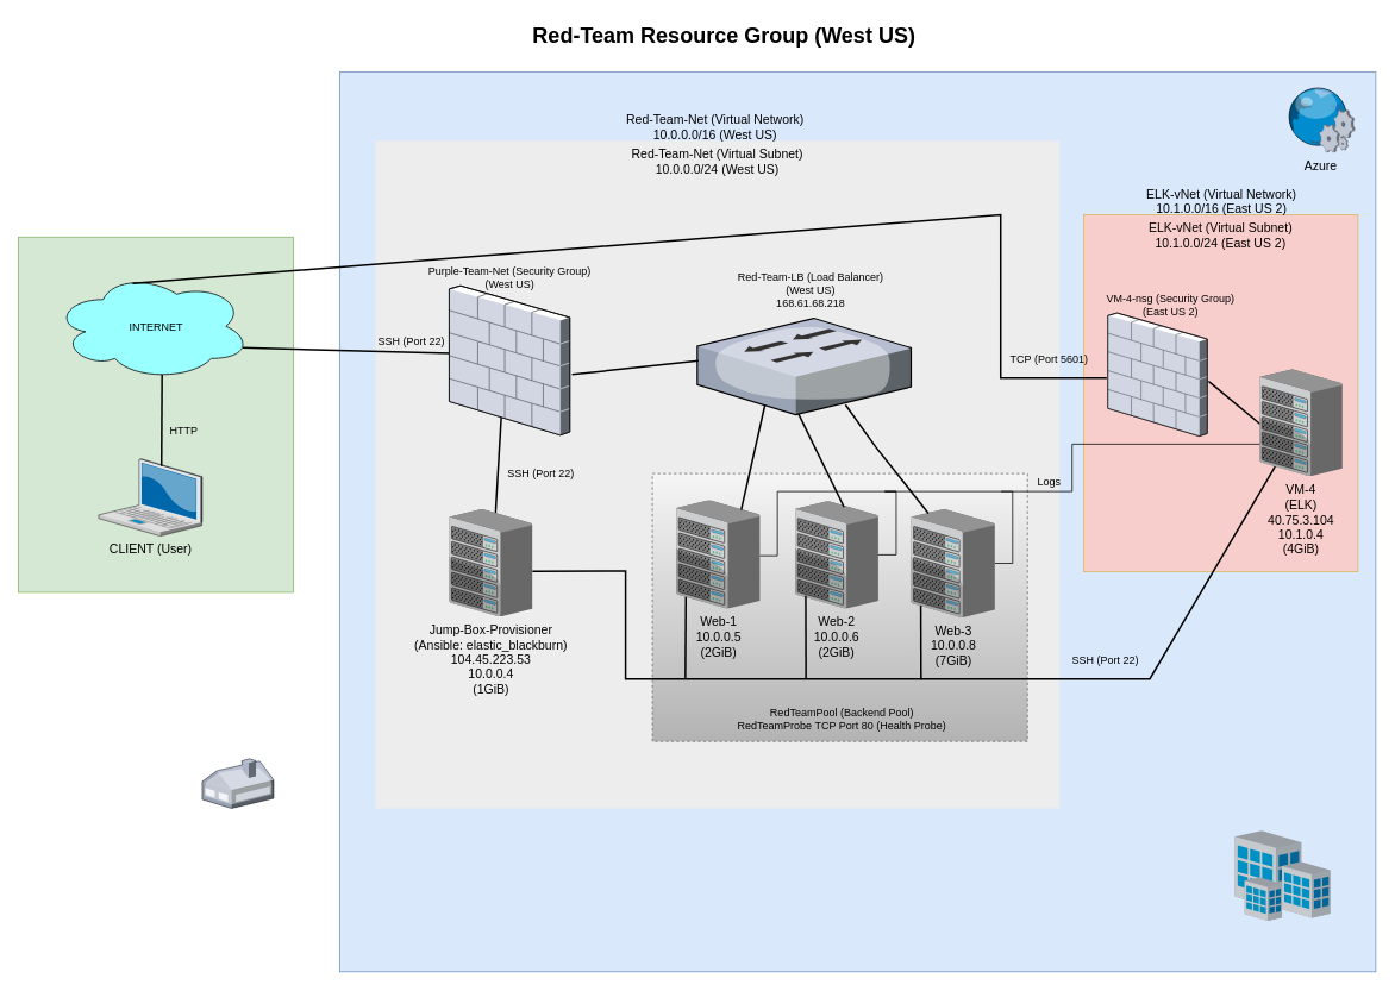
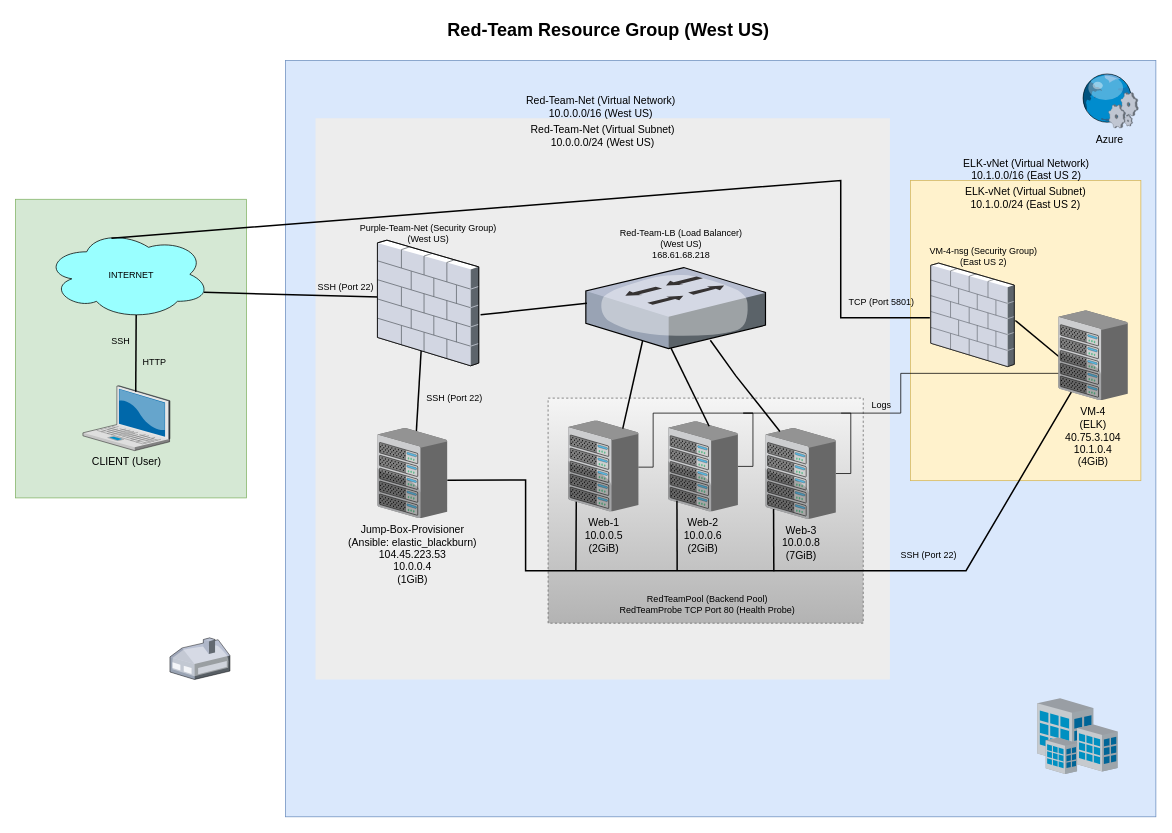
  <mxCell id="0" style=";html=1;" />
  <mxCell id="1" style=";html=1;" parent="0" />
  <mxCell id="2" value="&amp;nbsp;" style="whiteSpace=wrap;html=1;fillColor=#dae8fc;fontSize=14;strokeColor=#6c8ebf;verticalAlign=top;" parent="1" vertex="1"><mxGeometry x="380" y="80" width="1160" height="1008" as="geometry" /></mxCell>
  <mxCell id="3" value="&lt;span&gt;&lt;font style=&quot;font-size: 14px&quot;&gt;Red-Team-Net (Virtual Subnet)&lt;br&gt;10.0.0.0/24 (West US)&lt;/font&gt;&lt;br&gt;&lt;/span&gt;" style="whiteSpace=wrap;html=1;fillColor=#EDEDED;fontSize=14;strokeColor=none;verticalAlign=top;" parent="1" vertex="1"><mxGeometry x="420" y="157" width="765.5" height="748" as="geometry" /></mxCell>
  <mxCell id="4" value="&lt;br&gt;" style="whiteSpace=wrap;html=1;fillColor=#d5e8d4;fontSize=14;strokeColor=#82b366;verticalAlign=top;" parent="1" vertex="1"><mxGeometry x="20" y="265" width="308" height="398" as="geometry" /></mxCell>
  <mxCell id="5" value="CLIENT (User)" style="verticalLabelPosition=bottom;aspect=fixed;html=1;verticalAlign=top;strokeColor=none;shape=mxgraph.citrix.laptop_2;fillColor=#66B2FF;gradientColor=#0066CC;fontSize=14;" parent="1" vertex="1"><mxGeometry x="110" y="513.5" width="116" height="86.5" as="geometry" /></mxCell>
  <mxCell id="6" style="edgeStyle=none;rounded=0;html=1;startSize=10;endSize=10;jettySize=auto;orthogonalLoop=1;fontSize=14;endArrow=none;endFill=0;strokeWidth=2;entryX=0.015;entryY=0.453;entryDx=0;entryDy=0;entryPerimeter=0;exitX=0.96;exitY=0.7;exitDx=0;exitDy=0;exitPerimeter=0;" parent="1" source="15" target="9" edge="1"><mxGeometry relative="1" as="geometry"><mxPoint x="357" y="391.553" as="sourcePoint" /><mxPoint x="540" y="388" as="targetPoint" /></mxGeometry></mxCell>
  <mxCell id="7" style="edgeStyle=none;rounded=0;html=1;startSize=10;endSize=10;jettySize=auto;orthogonalLoop=1;fontSize=14;endArrow=none;endFill=0;strokeWidth=2;entryX=0.432;entryY=0.873;entryDx=0;entryDy=0;entryPerimeter=0;exitX=0.548;exitY=0.164;exitDx=0;exitDy=0;exitPerimeter=0;" parent="1" source="22" target="9" edge="1"><mxGeometry relative="1" as="geometry"><mxPoint x="913" y="549.545" as="sourcePoint" /></mxGeometry></mxCell>
  <mxCell id="8" style="edgeStyle=none;rounded=0;html=1;startSize=10;endSize=10;jettySize=auto;orthogonalLoop=1;fontSize=14;endArrow=none;endFill=0;strokeWidth=2;exitX=0.55;exitY=0.95;exitDx=0;exitDy=0;exitPerimeter=0;entryX=0.607;entryY=0.092;entryDx=0;entryDy=0;entryPerimeter=0;" parent="1" source="15" target="5" edge="1"><mxGeometry relative="1" as="geometry"><Array as="points" /></mxGeometry></mxCell>
  <mxCell id="9" value="" style="verticalLabelPosition=bottom;aspect=fixed;html=1;verticalAlign=top;strokeColor=none;shape=mxgraph.citrix.firewall;fillColor=#66B2FF;gradientColor=#0066CC;fontSize=14;" parent="1" vertex="1"><mxGeometry x="502.54" y="319.5" width="135" height="167.4" as="geometry" /></mxCell>
  <mxCell id="10" value="" style="verticalLabelPosition=bottom;aspect=fixed;html=1;verticalAlign=top;strokeColor=none;shape=mxgraph.citrix.home_office;fillColor=#66B2FF;gradientColor=#0066CC;fontSize=14;" parent="1" vertex="1"><mxGeometry x="226" y="849.5" width="80" height="55.5" as="geometry" /></mxCell>
  <mxCell id="11" value="Client" style="verticalLabelPosition=top;aspect=fixed;html=1;verticalAlign=bottom;strokeColor=none;shape=mxgraph.citrix.thin_client;fillColor=#66B2FF;gradientColor=#0066CC;fontSize=14;labelPosition=center;align=center;" parent="1" vertex="1"><mxGeometry x="1377" y="448" width="71" height="71" as="geometry" /></mxCell>
  <mxCell id="12" value="Azure&lt;br&gt;" style="verticalLabelPosition=bottom;aspect=fixed;html=1;verticalAlign=top;strokeColor=none;shape=mxgraph.citrix.web_service;fillColor=#66B2FF;gradientColor=#0066CC;fontSize=14;" parent="1" vertex="1"><mxGeometry x="1440" y="97" width="76.65" height="73" as="geometry" /></mxCell>
  <mxCell id="13" value="" style="verticalLabelPosition=bottom;aspect=fixed;html=1;verticalAlign=top;strokeColor=none;shape=mxgraph.citrix.site;fillColor=#66B2FF;gradientColor=#0066CC;fontSize=14;" parent="1" vertex="1"><mxGeometry x="1382.01" y="930" width="107" height="101" as="geometry" /></mxCell>
  <mxCell id="14" value="Red-Team Resource Group (West US)" style="text;strokeColor=none;fillColor=none;html=1;fontSize=24;fontStyle=1;verticalAlign=middle;align=center;" parent="1" vertex="1"><mxGeometry x="560" y="20" width="500" height="40" as="geometry" /></mxCell>
  <mxCell id="15" value="" style="ellipse;shape=cloud;whiteSpace=wrap;html=1;fillColor=#99FFFF;" vertex="1" parent="1"><mxGeometry x="60" y="305" width="220" height="120" as="geometry" /></mxCell>
  <mxCell id="16" value="SSH (Port 22)" style="text;html=1;resizable=0;autosize=1;align=center;verticalAlign=middle;points=[];fillColor=none;strokeColor=none;rounded=0;" vertex="1" parent="1"><mxGeometry x="560" y="521" width="90" height="20" as="geometry" /></mxCell>
+ <mxCell id="17" value="SSH" style="text;html=1;resizable=0;autosize=1;align=center;verticalAlign=middle;points=[];fillColor=none;strokeColor=none;rounded=0;" vertex="1" parent="1"><mxGeometry x="140" y="445" width="40" height="20" as="geometry" /></mxCell>
  <mxCell id="18" value="HTTP" style="text;html=1;resizable=0;autosize=1;align=center;verticalAlign=middle;points=[];fillColor=none;strokeColor=none;rounded=0;" vertex="1" parent="1"><mxGeometry x="180" y="472.5" width="50" height="20" as="geometry" /></mxCell>
- <mxCell id="19" value="ELK-vNet (Virtual Subnet)&lt;br&gt;10.1.0.0/24 (East US 2)" style="whiteSpace=wrap;html=1;fillColor=#f8cecc;fontSize=14;strokeColor=#d6b656;verticalAlign=top;" parent="1" vertex="1"><mxGeometry x="1213" y="240" width="307" height="400" as="geometry" /></mxCell>
+ <mxCell id="19" value="ELK-vNet (Virtual Subnet)&lt;br&gt;10.1.0.0/24 (East US 2)" style="whiteSpace=wrap;html=1;fillColor=#fff2cc;fontSize=14;strokeColor=#d6b656;verticalAlign=top;" parent="1" vertex="1"><mxGeometry x="1213" y="240" width="307" height="400" as="geometry" /></mxCell>
  <mxCell id="20" value="" style="verticalLabelPosition=bottom;aspect=fixed;html=1;verticalAlign=top;strokeColor=none;shape=mxgraph.citrix.firewall;fillColor=#66B2FF;gradientColor=#0066CC;fontSize=14;" parent="1" vertex="1"><mxGeometry x="1240" y="350" width="111.29" height="138" as="geometry" /></mxCell>
  <mxCell id="21" style="edgeStyle=none;rounded=0;html=1;startSize=10;endSize=10;jettySize=auto;orthogonalLoop=1;fontSize=14;endArrow=none;endFill=0;strokeWidth=2;exitX=1.013;exitY=0.555;exitDx=0;exitDy=0;exitPerimeter=0;entryX=0.015;entryY=0.519;entryDx=0;entryDy=0;entryPerimeter=0;" parent="1" source="20" target="40" edge="1"><mxGeometry relative="1" as="geometry"><mxPoint x="1349" y="423.474" as="targetPoint" /><Array as="points" /></mxGeometry></mxCell>
  <mxCell id="22" value="Jump-Box-Provisioner&lt;br&gt;(Ansible: elastic_blackburn)&lt;br&gt;104.45.223.53&lt;br&gt;10.0.0.4&lt;br&gt;(1GiB)" style="verticalLabelPosition=bottom;aspect=fixed;html=1;verticalAlign=top;strokeColor=none;shape=mxgraph.citrix.chassis;fillColor=#66B2FF;gradientColor=#0066CC;fontSize=14;" vertex="1" parent="1"><mxGeometry x="502.54" y="570" width="92.95" height="120" as="geometry" /></mxCell>
  <mxCell id="23" value="Purple-Team-Net (Security Group) &lt;br&gt;(West US)" style="text;html=1;resizable=0;autosize=1;align=center;verticalAlign=middle;points=[];fillColor=none;strokeColor=none;rounded=0;" vertex="1" parent="1"><mxGeometry x="470" y="296" width="200" height="30" as="geometry" /></mxCell>
  <mxCell id="24" value="&lt;font style=&quot;font-size: 14px&quot;&gt;Red-Team-Net (Virtual Network)&lt;br&gt;10.0.0.0/16 (West US)&lt;/font&gt;" style="text;html=1;resizable=0;autosize=1;align=center;verticalAlign=middle;points=[];fillColor=none;strokeColor=none;rounded=0;" vertex="1" parent="1"><mxGeometry x="695" y="127" width="210" height="30" as="geometry" /></mxCell>
  <mxCell id="25" value="&lt;font style=&quot;font-size: 14px&quot;&gt;ELK-vNet (Virtual Network)&lt;br&gt;10.1.0.0/16 (East US 2)&lt;/font&gt;" style="text;html=1;resizable=0;autosize=1;align=center;verticalAlign=middle;points=[];fillColor=none;strokeColor=none;rounded=0;" vertex="1" parent="1"><mxGeometry x="1276.5" y="210" width="180" height="30" as="geometry" /></mxCell>
  <mxCell id="26" value="" style="verticalLabelPosition=bottom;aspect=fixed;html=1;verticalAlign=top;strokeColor=#82b366;shape=mxgraph.citrix.switch;fillColor=#d5e8d4;fontSize=14;" parent="1" vertex="1"><mxGeometry x="780.29" y="356" width="239.43" height="108" as="geometry" /></mxCell>
  <mxCell id="27" style="edgeStyle=none;rounded=0;html=1;startSize=10;endSize=10;jettySize=auto;orthogonalLoop=1;fontSize=14;endArrow=none;endFill=0;strokeWidth=2;entryX=0.006;entryY=0.441;entryDx=0;entryDy=0;entryPerimeter=0;" parent="1" target="26" edge="1"><mxGeometry relative="1" as="geometry"><mxPoint x="640" y="419" as="sourcePoint" /></mxGeometry></mxCell>
  <mxCell id="28" value="Red-Team-LB (Load Balancer)&lt;br&gt;(West US)&lt;br&gt;168.61.68.218" style="text;html=1;resizable=0;autosize=1;align=center;verticalAlign=middle;points=[];fillColor=none;strokeColor=none;rounded=0;" vertex="1" parent="1"><mxGeometry x="816.72" y="300" width="180" height="50" as="geometry" /></mxCell>
  <mxCell id="29" value="" style="rounded=0;whiteSpace=wrap;html=1;dashed=1;fillColor=#f5f5f5;strokeColor=#666666;gradientColor=#b3b3b3;" vertex="1" parent="1"><mxGeometry x="730" y="530" width="420" height="300" as="geometry" /></mxCell>
  <mxCell id="30" value="Web-1&lt;br&gt;10.0.0.5&lt;br&gt;(2GiB)" style="verticalLabelPosition=bottom;aspect=fixed;html=1;verticalAlign=top;strokeColor=none;shape=mxgraph.citrix.chassis;fillColor=#66B2FF;gradientColor=#0066CC;fontSize=14;" vertex="1" parent="1"><mxGeometry x="756.66" y="560" width="93.73" height="121" as="geometry" /></mxCell>
  <mxCell id="31" style="edgeStyle=orthogonalEdgeStyle;rounded=0;orthogonalLoop=1;jettySize=auto;html=1;startArrow=none;startFill=0;startSize=6;endArrow=none;endFill=0;endSize=6;strokeColor=#000000;" edge="1" parent="1" source="32"><mxGeometry relative="1" as="geometry"><mxPoint x="1003" y="550" as="targetPoint" /><Array as="points"><mxPoint x="1003" y="621" /><mxPoint x="1003" y="550" /><mxPoint x="990" y="550" /></Array></mxGeometry></mxCell>
  <mxCell id="32" value="Web-2&lt;br&gt;10.0.0.6&lt;br&gt;(2GiB)" style="verticalLabelPosition=bottom;aspect=fixed;html=1;verticalAlign=top;strokeColor=none;shape=mxgraph.citrix.chassis;fillColor=#66B2FF;gradientColor=#0066CC;fontSize=14;" vertex="1" parent="1"><mxGeometry x="890" y="561" width="92.95" height="120" as="geometry" /></mxCell>
  <mxCell id="33" style="edgeStyle=orthogonalEdgeStyle;rounded=0;orthogonalLoop=1;jettySize=auto;html=1;startArrow=none;startFill=0;startSize=6;endArrow=none;endFill=0;endSize=6;strokeColor=#000000;entryX=0.071;entryY=0.879;entryDx=0;entryDy=0;entryPerimeter=0;" edge="1" parent="1" source="30" target="40"><mxGeometry relative="1" as="geometry"><mxPoint x="1140" y="550" as="targetPoint" /><Array as="points"><mxPoint x="870" y="622" /><mxPoint x="870" y="550" /><mxPoint x="1200" y="550" /><mxPoint x="1200" y="497" /><mxPoint x="1417" y="497" /></Array></mxGeometry></mxCell>
  <mxCell id="34" style="edgeStyle=orthogonalEdgeStyle;rounded=0;orthogonalLoop=1;jettySize=auto;html=1;startArrow=none;startFill=0;startSize=6;endArrow=none;endFill=0;endSize=6;strokeColor=#000000;" edge="1" parent="1" source="35"><mxGeometry relative="1" as="geometry"><mxPoint x="1120" y="550" as="targetPoint" /></mxGeometry></mxCell>
  <mxCell id="35" value="Web-3&lt;br&gt;10.0.0.8&lt;br&gt;(7GiB)" style="verticalLabelPosition=bottom;aspect=fixed;html=1;verticalAlign=top;strokeColor=none;shape=mxgraph.citrix.chassis;fillColor=#66B2FF;gradientColor=#0066CC;fontSize=14;" vertex="1" parent="1"><mxGeometry x="1019.72" y="570" width="93.73" height="121" as="geometry" /></mxCell>
  <mxCell id="36" value="RedTeamPool (Backend Pool)&lt;br&gt;RedTeamProbe TCP Port 80 (Health Probe)" style="text;html=1;resizable=0;autosize=1;align=center;verticalAlign=middle;points=[];fillColor=none;strokeColor=none;rounded=0;" vertex="1" parent="1"><mxGeometry x="816.72" y="790" width="250" height="30" as="geometry" /></mxCell>
  <mxCell id="37" style="edgeStyle=none;rounded=0;html=1;startSize=10;endSize=10;jettySize=auto;orthogonalLoop=1;fontSize=14;endArrow=none;endFill=0;strokeWidth=2;exitX=0.588;exitY=0.054;exitDx=0;exitDy=0;exitPerimeter=0;entryX=0.474;entryY=0.994;entryDx=0;entryDy=0;entryPerimeter=0;" parent="1" source="32" target="26" edge="1"><mxGeometry relative="1" as="geometry"><mxPoint x="940.5" y="537" as="sourcePoint" /><mxPoint x="940.5" y="319.5" as="targetPoint" /></mxGeometry></mxCell>
  <mxCell id="38" style="edgeStyle=none;rounded=0;html=1;startSize=10;endSize=10;jettySize=auto;orthogonalLoop=1;fontSize=14;endArrow=none;endFill=0;strokeWidth=2;exitX=0.316;exitY=0.903;exitDx=0;exitDy=0;exitPerimeter=0;entryX=0.777;entryY=0.088;entryDx=0;entryDy=0;entryPerimeter=0;" parent="1" source="26" target="30" edge="1"><mxGeometry relative="1" as="geometry"><Array as="points" /></mxGeometry></mxCell>
  <mxCell id="39" style="edgeStyle=none;rounded=0;html=1;startSize=10;endSize=10;jettySize=auto;orthogonalLoop=1;fontSize=14;endArrow=none;endFill=0;strokeWidth=2;exitX=0.693;exitY=0.897;exitDx=0;exitDy=0;exitPerimeter=0;entryX=0.206;entryY=0.037;entryDx=0;entryDy=0;entryPerimeter=0;" parent="1" source="26" target="35" edge="1"><mxGeometry relative="1" as="geometry"><mxPoint x="982.948" y="460" as="sourcePoint" /><mxPoint x="1040.963" y="581.2" as="targetPoint" /><Array as="points"><mxPoint x="980" y="500" /></Array></mxGeometry></mxCell>
  <mxCell id="40" value="VM-4&lt;br&gt;(ELK)&lt;br&gt;40.75.3.104&lt;br&gt;10.1.0.4&lt;br&gt;(4GiB)" style="verticalLabelPosition=bottom;aspect=fixed;html=1;verticalAlign=top;strokeColor=none;shape=mxgraph.citrix.chassis;fillColor=#66B2FF;gradientColor=#0066CC;fontSize=14;" parent="1" vertex="1"><mxGeometry x="1410" y="413.2" width="92.57" height="119.5" as="geometry" /></mxCell>
  <mxCell id="41" value="VM-4-nsg (Security Group)&lt;br&gt;(East US 2)" style="text;html=1;resizable=0;autosize=1;align=center;verticalAlign=middle;points=[];fillColor=none;strokeColor=none;rounded=0;dashed=1;" vertex="1" parent="1"><mxGeometry x="1230" y="326" width="160" height="30" as="geometry" /></mxCell>
  <mxCell id="42" style="edgeStyle=none;rounded=0;html=1;startSize=10;endSize=10;jettySize=auto;orthogonalLoop=1;fontSize=14;endArrow=none;endFill=0;strokeWidth=2;exitX=1.002;exitY=0.578;exitDx=0;exitDy=0;exitPerimeter=0;entryX=0.187;entryY=0.911;entryDx=0;entryDy=0;entryPerimeter=0;" parent="1" source="22" target="40" edge="1"><mxGeometry relative="1" as="geometry"><mxPoint x="660" y="620" as="sourcePoint" /><mxPoint x="1349" y="794.499" as="targetPoint" /><Array as="points"><mxPoint x="700" y="639" /><mxPoint x="700" y="760" /><mxPoint x="990" y="760" /><mxPoint x="1287" y="760" /></Array></mxGeometry></mxCell>
  <mxCell id="43" style="edgeStyle=none;rounded=0;html=1;jettySize=auto;orthogonalLoop=1;fontSize=14;endArrow=none;endFill=0;strokeWidth=2;exitX=0.116;exitY=0.894;exitDx=0;exitDy=0;exitPerimeter=0;startArrow=none;startFill=0;" parent="1" source="30" edge="1"><mxGeometry relative="1" as="geometry"><mxPoint x="759" y="654" as="sourcePoint" /><mxPoint x="767" y="760" as="targetPoint" /></mxGeometry></mxCell>
  <mxCell id="44" style="edgeStyle=none;rounded=0;html=1;startSize=10;endSize=10;jettySize=auto;orthogonalLoop=1;fontSize=14;endArrow=none;endFill=0;strokeWidth=2;entryX=0.126;entryY=0.882;entryDx=0;entryDy=0;entryPerimeter=0;" edge="1" parent="1" target="32"><mxGeometry relative="1" as="geometry"><mxPoint x="902" y="760" as="sourcePoint" /><mxPoint x="769" y="740" as="targetPoint" /></mxGeometry></mxCell>
  <mxCell id="45" style="edgeStyle=none;rounded=0;html=1;startSize=10;endSize=10;jettySize=auto;orthogonalLoop=1;fontSize=14;endArrow=none;endFill=0;strokeWidth=2;entryX=0.115;entryY=0.892;entryDx=0;entryDy=0;entryPerimeter=0;" edge="1" parent="1" target="35"><mxGeometry relative="1" as="geometry"><mxPoint x="1030.83" y="760.9" as="sourcePoint" /><mxPoint x="1030" y="679.1" as="targetPoint" /></mxGeometry></mxCell>
  <mxCell id="46" value="SSH (Port 22)" style="text;html=1;resizable=0;autosize=1;align=center;verticalAlign=middle;points=[];fillColor=none;strokeColor=none;rounded=0;" vertex="1" parent="1"><mxGeometry x="1192" y="730" width="90" height="20" as="geometry" /></mxCell>
  <mxCell id="47" style="edgeStyle=none;rounded=0;html=1;startSize=10;endSize=10;jettySize=auto;orthogonalLoop=1;fontSize=14;endArrow=none;endFill=0;strokeWidth=2;exitX=0.4;exitY=0.1;exitDx=0;exitDy=0;exitPerimeter=0;entryX=-0.011;entryY=0.529;entryDx=0;entryDy=0;entryPerimeter=0;" edge="1" parent="1" source="15" target="20"><mxGeometry relative="1" as="geometry"><mxPoint x="663.605" y="627.8" as="sourcePoint" /><mxPoint x="1434.775" y="493.422" as="targetPoint" /><Array as="points"><mxPoint x="1120" y="240" /><mxPoint x="1120" y="423" /></Array></mxGeometry></mxCell>
- <mxCell id="48" value="TCP (Port 5601)" style="text;html=1;resizable=0;autosize=1;align=center;verticalAlign=middle;points=[];fillColor=none;strokeColor=none;rounded=0;" vertex="1" parent="1"><mxGeometry x="1124" y="393.2" width="100" height="20" as="geometry" /></mxCell>
+ <mxCell id="48" value="TCP (Port 5801)" style="text;html=1;resizable=0;autosize=1;align=center;verticalAlign=middle;points=[];fillColor=none;strokeColor=none;rounded=0;" vertex="1" parent="1"><mxGeometry x="1124" y="393.2" width="100" height="20" as="geometry" /></mxCell>
  <mxCell id="49" value="SSH (Port 22)" style="text;html=1;resizable=0;autosize=1;align=center;verticalAlign=middle;points=[];fillColor=none;strokeColor=none;rounded=0;" vertex="1" parent="1"><mxGeometry x="414.5" y="372" width="90" height="20" as="geometry" /></mxCell>
  <mxCell id="50" value="INTERNET" style="text;html=1;resizable=0;autosize=1;align=center;verticalAlign=middle;points=[];fillColor=none;strokeColor=none;rounded=0;dashed=1;" vertex="1" parent="1"><mxGeometry x="134" y="356" width="80" height="20" as="geometry" /></mxCell>
  <mxCell id="51" value="Logs" style="text;html=1;resizable=0;autosize=1;align=center;verticalAlign=middle;points=[];fillColor=none;strokeColor=none;rounded=0;dashed=1;" vertex="1" parent="1"><mxGeometry x="1154" y="530" width="40" height="20" as="geometry" /></mxCell>
